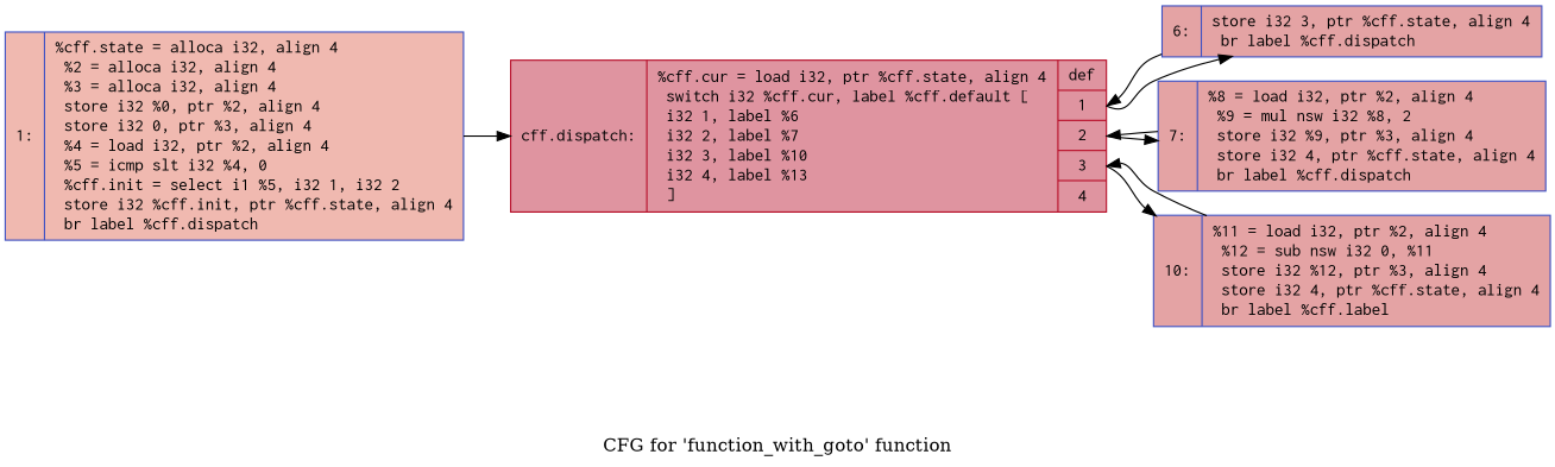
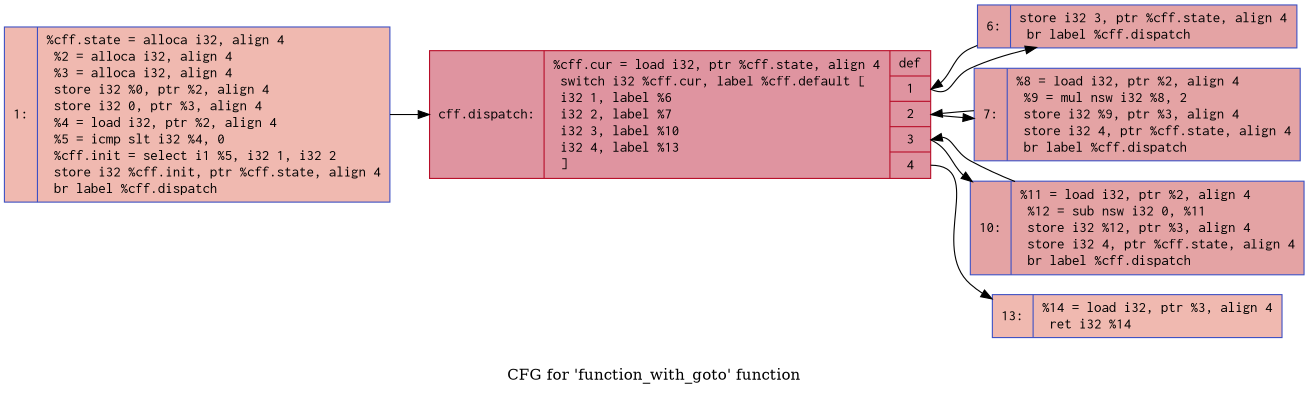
  digraph {
    label="CFG for 'function_with_goto' function"
    rankdir=LR
    node [color="#3d50c3ff" fillcolor="#c32e3170" fontname=Courier shape=record style=filled]
    n1 [fillcolor="#de614d70" label="{1:\l|  %cff.state = alloca i32, align 4\l  %2 = alloca i32, align 4\l  %3 = alloca i32, align 4\l  store i32 %0, ptr %2, align 4\l  store i32 0, ptr %3, align 4\l  %4 = load i32, ptr %2, align 4\l  %5 = icmp slt i32 %4, 0\l  %cff.init = select i1 %5, i32 1, i32 2\l  store i32 %cff.init, ptr %cff.state, align 4\l  br label %cff.dispatch\l}"]
    n2 [color="#b70d28ff" fillcolor="#b70d2870" label="{cff.dispatch:\l|  %cff.cur = load i32, ptr %cff.state, align 4\l  switch i32 %cff.cur, label %cff.default [\l    i32 1, label %6\l    i32 2, label %7\l    i32 3, label %10\l    i32 4, label %13\l  ]\l|{<s0>def|<s1>1|<s2>2|<s3>3|<s4>4}}"]
    n3 [label="{6:\l|  store i32 3, ptr %cff.state, align 4\l  br label %cff.dispatch\l}"]
    n4 [label="{7:\l|  %8 = load i32, ptr %2, align 4\l  %9 = mul nsw i32 %8, 2\l  store i32 %9, ptr %3, align 4\l  store i32 4, ptr %cff.state, align 4\l  br label %cff.dispatch\l}"]
-   n5 [label="{10:\l|  %11 = load i32, ptr %2, align 4\l  %12 = sub nsw i32 0, %11\l  store i32 %12, ptr %3, align 4\l  store i32 4, ptr %cff.state, align 4\l  br label %cff.label\l}"]
+   n5 [label="{10:\l|  %11 = load i32, ptr %2, align 4\l  %12 = sub nsw i32 0, %11\l  store i32 %12, ptr %3, align 4\l  store i32 4, ptr %cff.state, align 4\l  br label %cff.dispatch\l}"]
+   n6 [fillcolor="#de614d70" label="{13:\l|  %14 = load i32, ptr %3, align 4\l  ret i32 %14\l}"]
    n1 -> n2
    n2 -> n3 [tailport=s1]
    n2 -> n4 [tailport=s2]
    n2 -> n5 [tailport=s3]
+   n2 -> n6 [tailport=s4]
    n3 -> n2
    n4 -> n2
    n5 -> n2
  }
